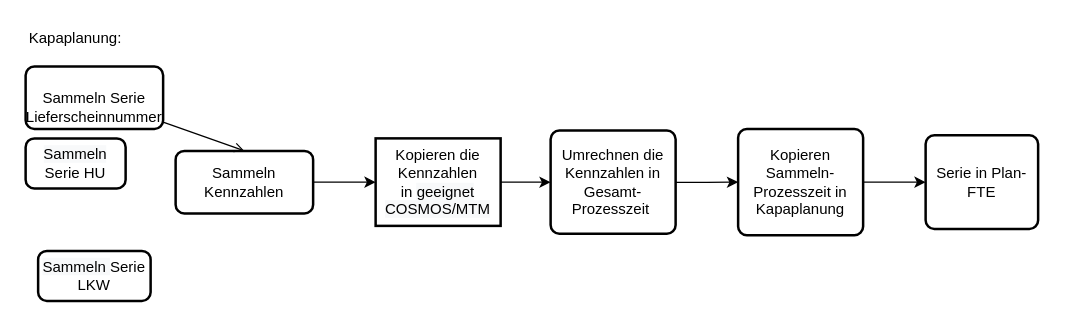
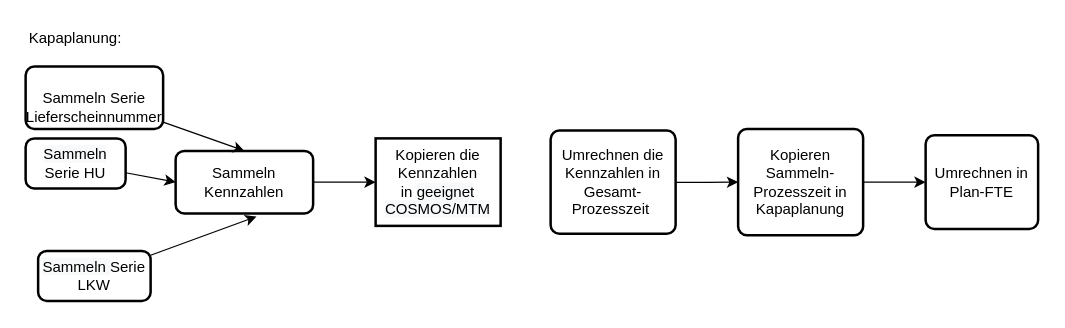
  <mxCell id="0" />
  <mxCell id="1" parent="0" />
  <mxCell id="2" parent="1" style="edgeStyle=orthogonalEdgeStyle;rounded=0;orthogonalLoop=1;jettySize=auto;html=1;" edge="1" source="3" target="9"><mxGeometry as="geometry" relative="1" /></mxCell>
  <mxCell id="3" value="Sammeln Kennzahlen" parent="1" style="rounded=1;whiteSpace=wrap;html=1;absoluteArcSize=1;arcSize=14;strokeWidth=2;" vertex="1"><mxGeometry as="geometry" y="120" x="140" width="110" height="50" /></mxCell>
  <mxCell id="4" parent="1" style="edgeStyle=orthogonalEdgeStyle;rounded=0;orthogonalLoop=1;jettySize=auto;html=1;" edge="1" source="5" target="7"><mxGeometry as="geometry" relative="1" /></mxCell>
  <mxCell id="5" value="Umrechnen die Kennzahlen in Gesamt- Prozesszeit&amp;nbsp;" parent="1" style="rounded=1;whiteSpace=wrap;html=1;absoluteArcSize=1;arcSize=14;strokeWidth=2;" vertex="1"><mxGeometry as="geometry" y="103.75" x="440" width="100" height="82.5" /></mxCell>
  <mxCell id="6" parent="1" style="edgeStyle=orthogonalEdgeStyle;rounded=0;orthogonalLoop=1;jettySize=auto;html=1;" edge="1" source="7" target="10"><mxGeometry as="geometry" relative="1" /></mxCell>
  <mxCell id="7" value="Kopieren Sammeln- Prozesszeit in Kapaplanung" parent="1" style="rounded=1;whiteSpace=wrap;html=1;absoluteArcSize=1;arcSize=14;strokeWidth=2;" vertex="1"><mxGeometry as="geometry" y="102.5" x="590" width="100" height="85" /></mxCell>
- <mxCell id="8" parent="1" style="edgeStyle=orthogonalEdgeStyle;rounded=0;orthogonalLoop=1;jettySize=auto;html=1;" edge="1" source="9" target="5"><mxGeometry as="geometry" relative="1" /></mxCell>
  <mxCell id="9" value="Kopieren die Kennzahlen in&amp;nbsp;&lt;span style=&quot;font: 12px / 1.2 &amp;#34;helvetica&amp;#34; ; text-align: center ; color: rgb(0 , 0 , 0) ; text-transform: none ; text-indent: 0px ; letter-spacing: normal ; text-decoration: none ; word-spacing: 0px ; display: inline ; float: none ; overflow-wrap: normal ; background-color: rgb(248 , 249 , 250)&quot;&gt;geeignet COSMOS/MTM&lt;/span&gt;" parent="1" style="whiteSpace=wrap;html=1;absoluteArcSize=1;arcSize=14;strokeWidth=2;rounded=0;" vertex="1"><mxGeometry as="geometry" y="110" x="300" width="100" height="70" /></mxCell>
- <mxCell id="10" value="Serie in Plan-FTE" parent="1" style="rounded=1;whiteSpace=wrap;html=1;absoluteArcSize=1;arcSize=14;strokeWidth=2;" vertex="1"><mxGeometry as="geometry" y="107.5" x="740" width="90" height="75" /></mxCell>
+ <mxCell id="10" value="Umrechnen in Plan-FTE" parent="1" style="rounded=1;whiteSpace=wrap;html=1;absoluteArcSize=1;arcSize=14;strokeWidth=2;" vertex="1"><mxGeometry as="geometry" y="107.5" x="740" width="90" height="75" /></mxCell>
+ <mxCell id="11" parent="1" style="rounded=0;orthogonalLoop=1;jettySize=auto;html=1;entryX=0;entryY=0.5;entryDx=0;entryDy=0;" edge="1" source="12" target="3"><mxGeometry as="geometry" relative="1" /></mxCell>
  <mxCell id="12" value="&lt;span style=&quot;font: 12px / 1.2 &amp;#34;helvetica&amp;#34; ; text-align: center ; color: rgb(0 , 0 , 0) ; text-transform: none ; text-indent: 0px ; letter-spacing: normal ; text-decoration: none ; word-spacing: 0px ; display: inline ; float: none ; overflow-wrap: normal ; background-color: rgb(248 , 249 , 250)&quot;&gt;Sammeln &lt;/span&gt;Serie HU" parent="1" style="rounded=1;whiteSpace=wrap;html=1;absoluteArcSize=1;arcSize=14;strokeWidth=2;" vertex="1"><mxGeometry x="20" y="110" as="geometry" width="80" height="40" /></mxCell>
- <mxCell id="13" parent="1" style="edgeStyle=none;rounded=0;orthogonalLoop=1;jettySize=auto;html=1;entryX=0.5;entryY=0;entryDx=0;entryDy=0;endArrow=open;" edge="1" source="14" target="3"><mxGeometry as="geometry" relative="1" /></mxCell>
+ <mxCell id="13" parent="1" style="edgeStyle=none;rounded=0;orthogonalLoop=1;jettySize=auto;html=1;entryX=0.5;entryY=0;entryDx=0;entryDy=0;" edge="1" source="14" target="3"><mxGeometry as="geometry" relative="1" /></mxCell>
  <mxCell id="14" value="&lt;br&gt;Sammeln Serie&lt;br&gt;Lieferscheinnummer" parent="1" style="rounded=1;whiteSpace=wrap;html=1;absoluteArcSize=1;arcSize=14;strokeWidth=2;" vertex="1"><mxGeometry as="geometry" y="52.5" x="20" width="110" height="50" /></mxCell>
+ <mxCell id="15" parent="1" style="rounded=0;orthogonalLoop=1;jettySize=auto;html=1;entryX=0.588;entryY=1.05;entryDx=0;entryDy=0;entryPerimeter=0;" edge="1" source="16" target="3"><mxGeometry as="geometry" relative="1" /></mxCell>
  <mxCell id="16" value="&lt;span style=&quot;font: 12px / 1.2 &amp;#34;helvetica&amp;#34; ; text-align: center ; color: rgb(0 , 0 , 0) ; text-transform: none ; text-indent: 0px ; letter-spacing: normal ; text-decoration: none ; word-spacing: 0px ; display: inline ; float: none ; overflow-wrap: normal ; background-color: rgb(248 , 249 , 250)&quot;&gt;Sammeln &lt;/span&gt;Serie LKW" parent="1" style="rounded=1;whiteSpace=wrap;html=1;absoluteArcSize=1;arcSize=14;strokeWidth=2;" vertex="1"><mxGeometry as="geometry" y="200" x="30" width="90" height="40" /></mxCell>
  <mxCell id="17" value="Kapaplanung:" parent="1" style="text;html=1;strokeColor=none;fillColor=none;align=center;verticalAlign=middle;whiteSpace=wrap;rounded=0;" vertex="1"><mxGeometry as="geometry" y="20" x="40" width="40" height="20" /></mxCell>
